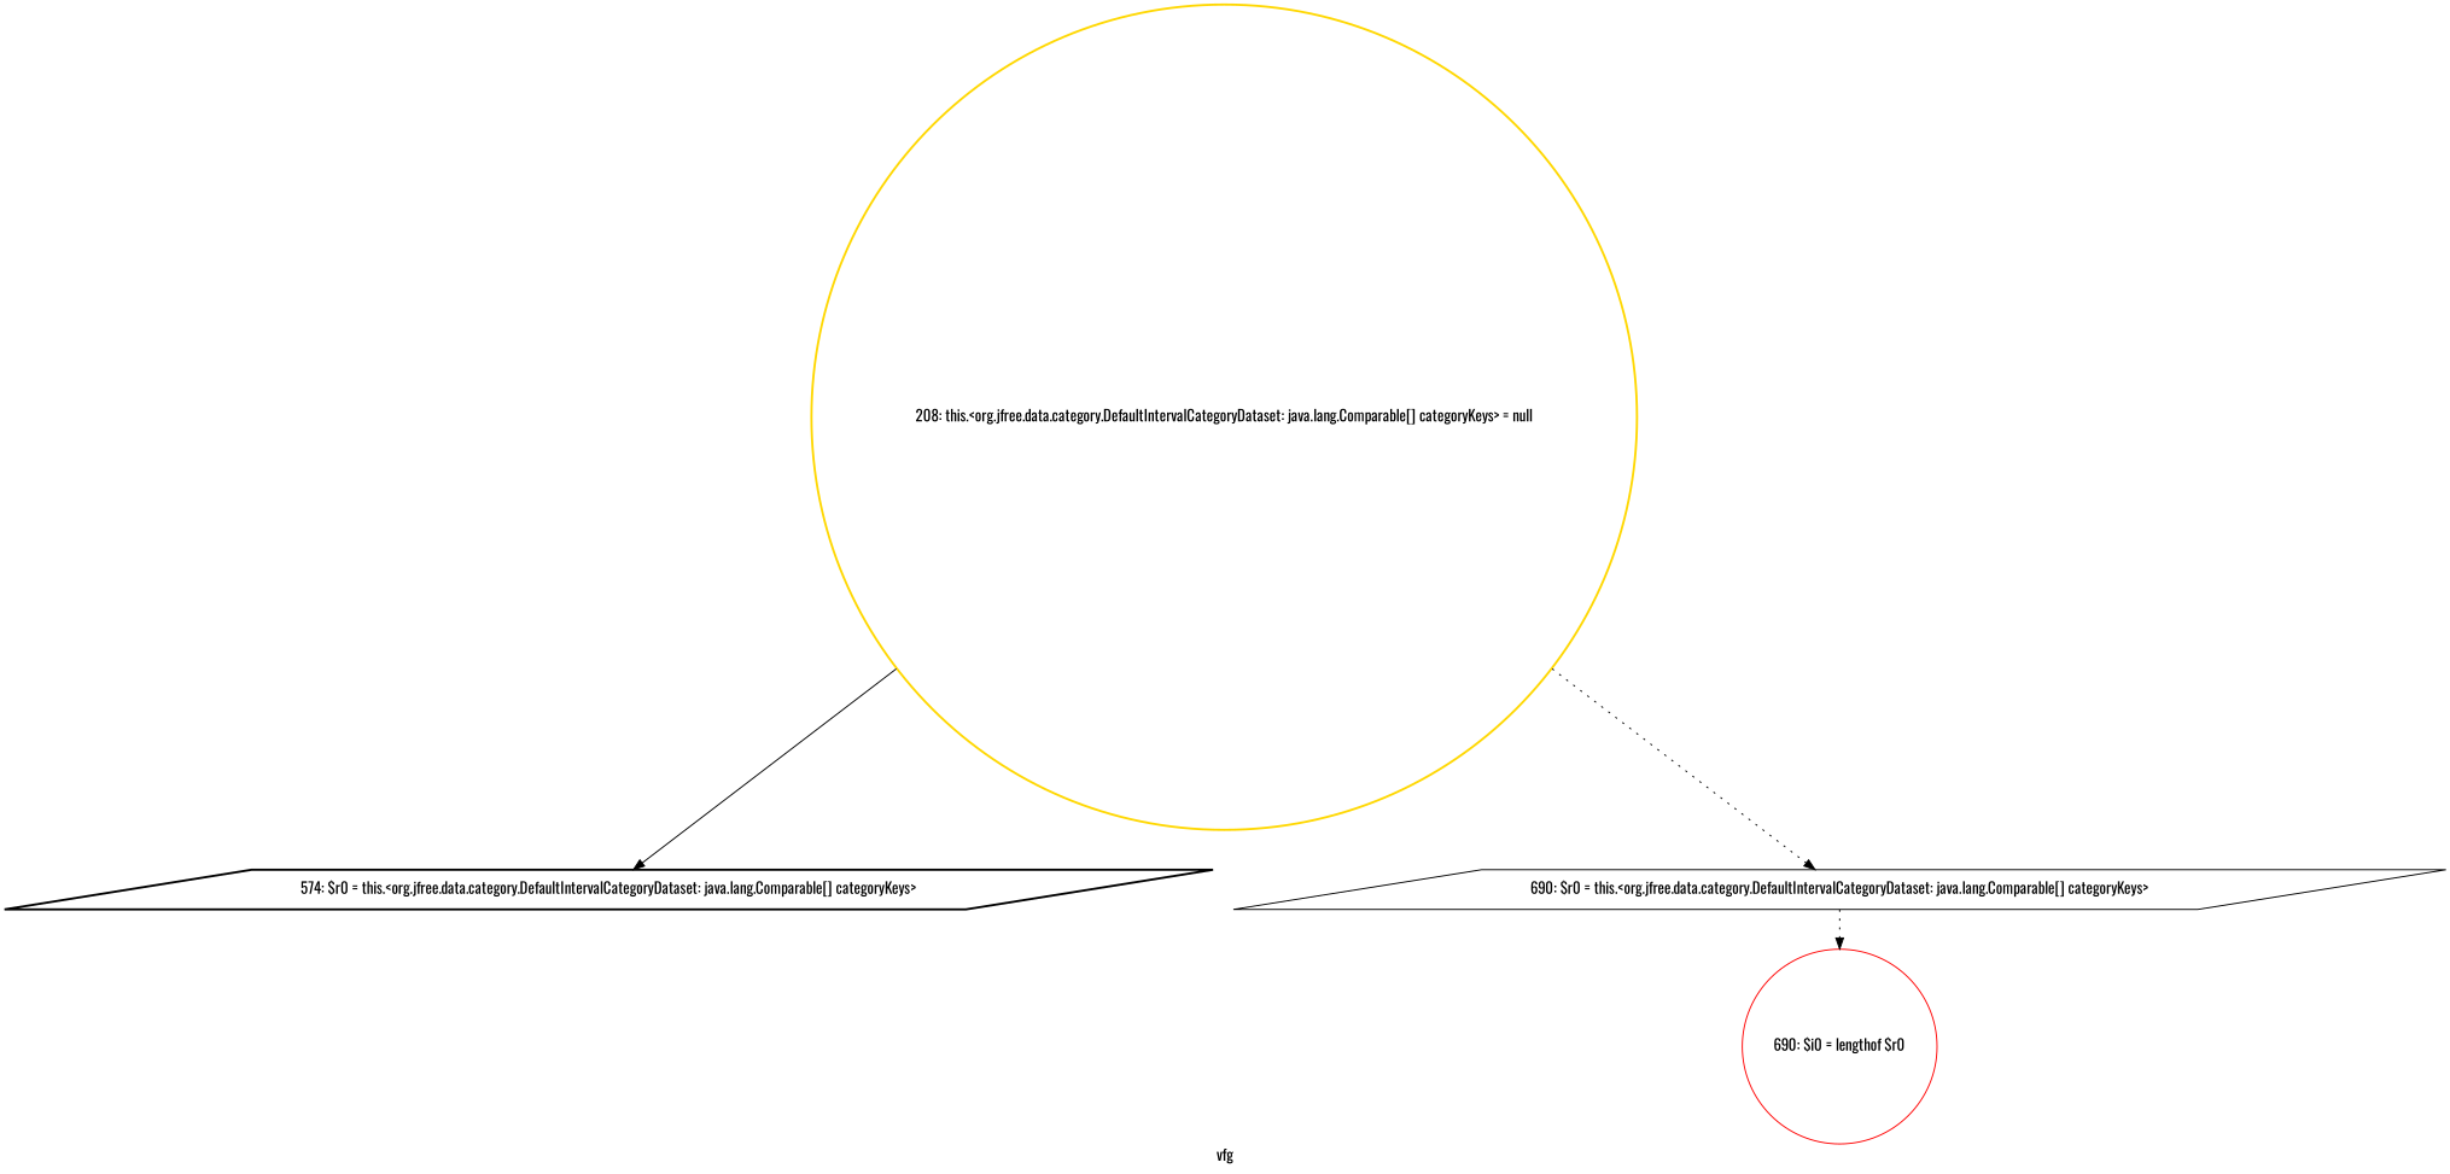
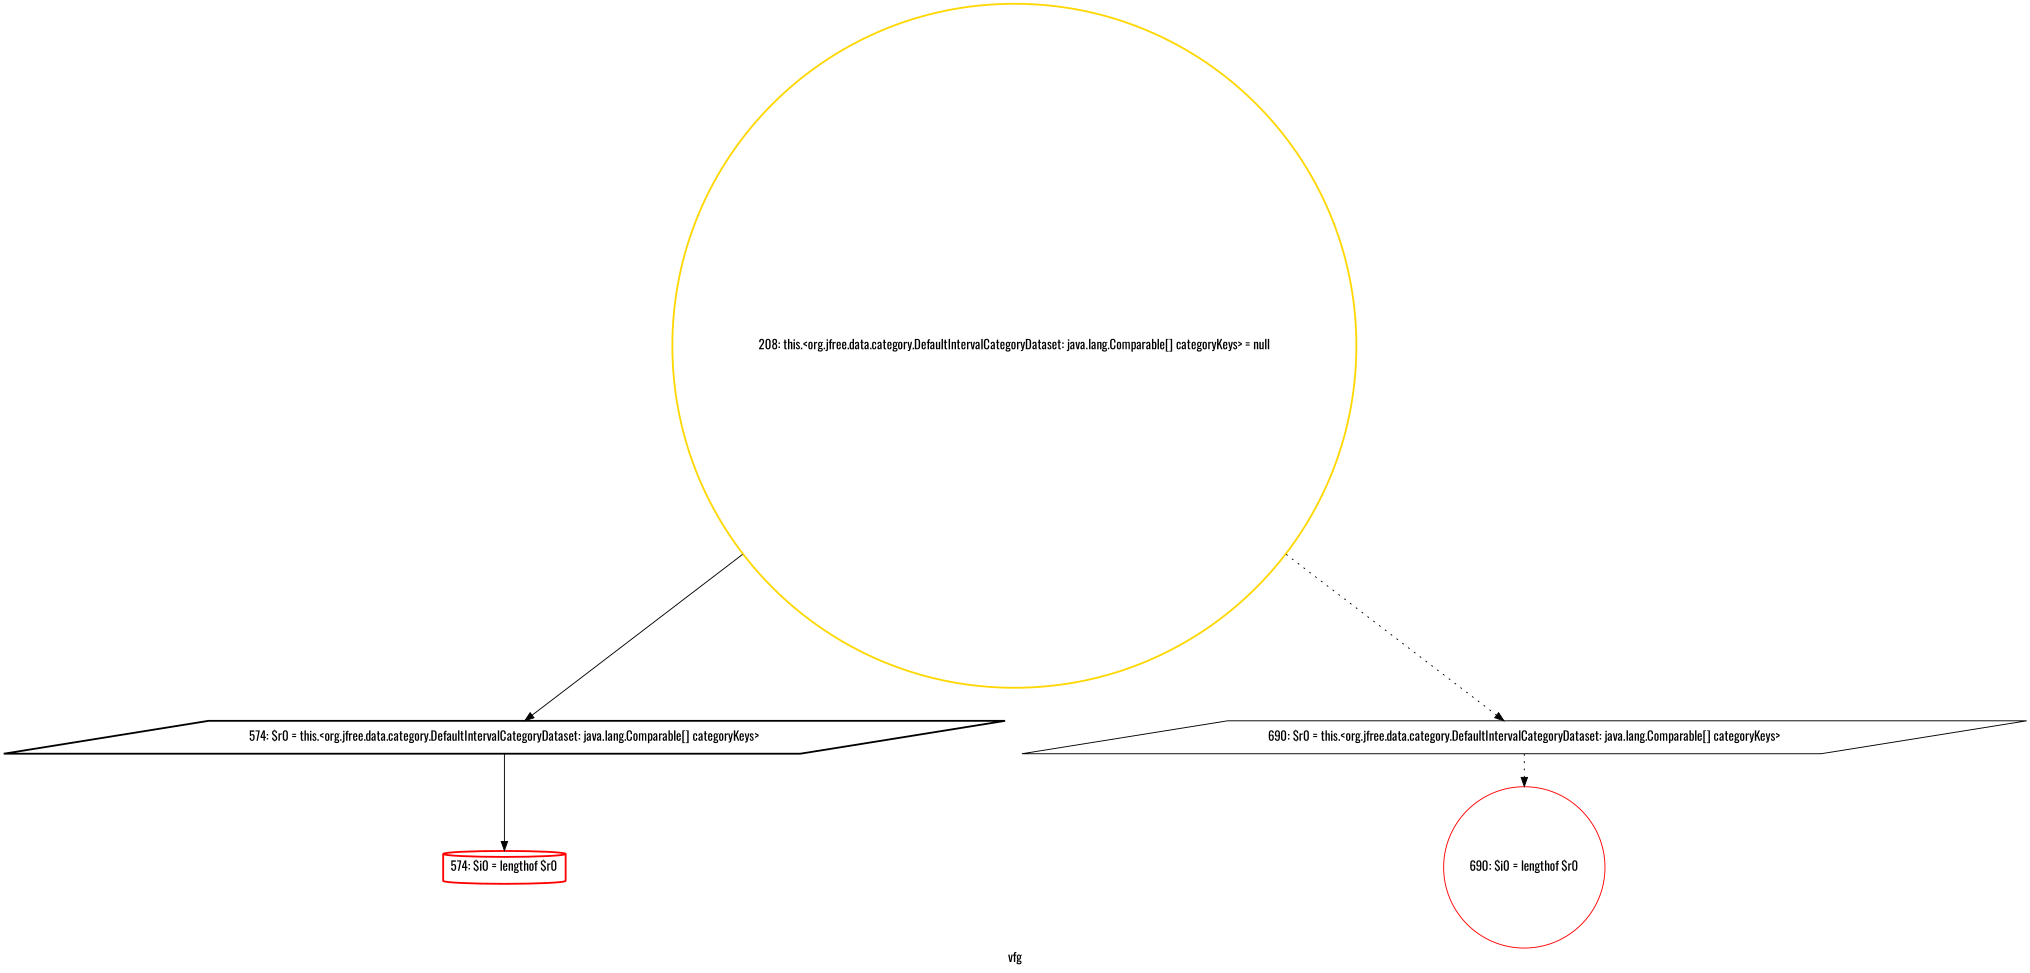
  digraph {
    label=vfg
    fontname=Oswald
    node [shape=circle style=bold fontname=Oswald]
    edge [fontname=Oswald]
    "208: this.<org.jfree.data.category.DefaultIntervalCategoryDataset: java.lang.Comparable[] categoryKeys> = null" [color=gold]
    "574: $r0 = this.<org.jfree.data.category.DefaultIntervalCategoryDataset: java.lang.Comparable[] categoryKeys>" [shape=parallelogram]
    "690: $r0 = this.<org.jfree.data.category.DefaultIntervalCategoryDataset: java.lang.Comparable[] categoryKeys>" [shape=parallelogram style=""]
+   "574: $i0 = lengthof $r0" [color=red shape=cylinder]
    "690: $i0 = lengthof $r0" [color=red style=""]
    "208: this.<org.jfree.data.category.DefaultIntervalCategoryDataset: java.lang.Comparable[] categoryKeys> = null" -> "574: $r0 = this.<org.jfree.data.category.DefaultIntervalCategoryDataset: java.lang.Comparable[] categoryKeys>"
    "208: this.<org.jfree.data.category.DefaultIntervalCategoryDataset: java.lang.Comparable[] categoryKeys> = null" -> "690: $r0 = this.<org.jfree.data.category.DefaultIntervalCategoryDataset: java.lang.Comparable[] categoryKeys>" [style=dotted]
+   "574: $r0 = this.<org.jfree.data.category.DefaultIntervalCategoryDataset: java.lang.Comparable[] categoryKeys>" -> "574: $i0 = lengthof $r0"
    "690: $r0 = this.<org.jfree.data.category.DefaultIntervalCategoryDataset: java.lang.Comparable[] categoryKeys>" -> "690: $i0 = lengthof $r0" [style=dotted]
  }
